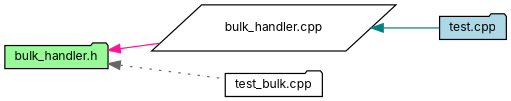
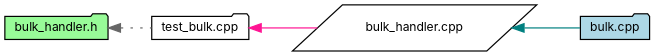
  digraph {
    fontname=Inter
    rankdir=LR
    node [color=black fillcolor=white fontname=Inter fontsize=10 shape=folder style=filled]
    edge [dir=back fontname=Inter fontsize=10 labelfontname=Helvetica labelfontsize=10 style=solid]
    n1 [fillcolor=palegreen fontcolor=black height=0.2 label="bulk_handler.h" width=0.4]
    n2 [height=0.2 label="bulk_handler.cpp" shape=parallelogram width=0.4]
    n3 [height=0.2 label="test_bulk.cpp" width=0.4]
-   n4 [fillcolor=lightblue height=0.2 label="test.cpp" width=0.4]
-   n1 -> n2 [color=deeppink]
+   n4 [fillcolor=lightblue height=0.2 label="bulk.cpp" width=0.4]
+   n3 -> n2 [color=deeppink]
    n1 -> n3 [color=gray40 style=dotted]
    n2 -> n4 [color=teal]
  }
